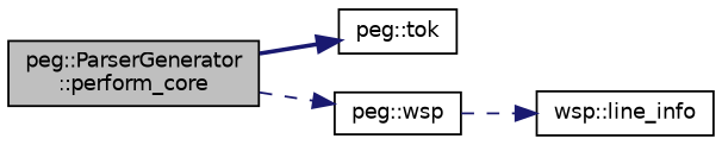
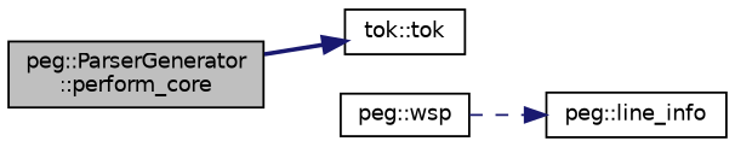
  digraph {
    rankdir=LR
    node [color=black fillcolor=white fontname=Helvetica fontsize=10 shape=record style=filled]
    edge [color=midnightblue fontname=Helvetica fontsize=10 labelfontname=Helvetica labelfontsize=10 style=dashed]
    n1 [fillcolor=grey75 fontcolor=black height=0.2 label="peg::ParserGenerator\l::perform_core" width=0.4]
-   n2 [height=0.2 label="peg::tok" width=0.4]
+   n2 [height=0.2 label="tok::tok" width=0.4]
    n3 [height=0.2 label="peg::wsp" width=0.4]
-   n4 [height=0.2 label="wsp::line_info" width=0.4]
+   n4 [height=0.2 label="peg::line_info" width=0.4]
    n1 -> n2 [style=bold]
-   n1 -> n3
    n3 -> n4
  }
